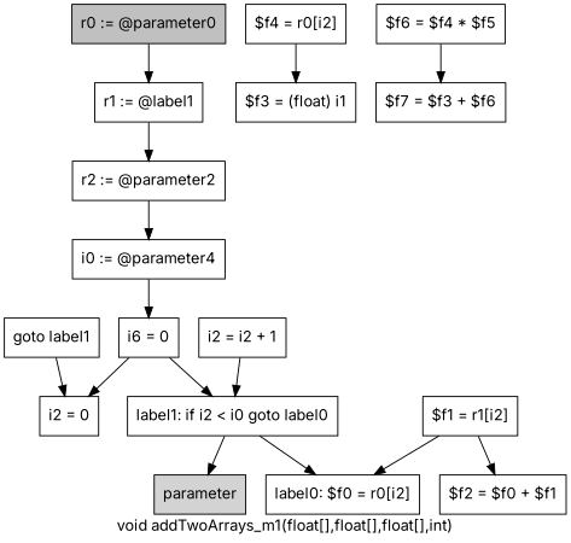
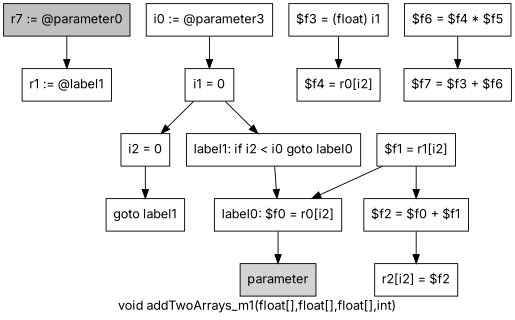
  digraph {
    fontname=Inter
    label="void addTwoArrays_m1(float[],float[],float[],int)"
    node [fontname=Inter shape=box]
    edge [fontname=Inter]
-   n1 [fillcolor=gray label="r0 := @parameter0" style=filled]
+   n1 [fillcolor=gray label="r7 := @parameter0" style=filled]
    n2 [label="r1 := @label1"]
-   n3 [label="r2 := @parameter2"]
-   n4 [label="i0 := @parameter4"]
-   n5 [label="i6 = 0"]
+   n4 [label="i0 := @parameter3"]
+   n5 [label="i1 = 0"]
    n6 [label="i2 = 0"]
    n7 [label="label1: if i2 < i0 goto label0"]
    n8 [label="goto label1"]
    n9 [label="label0: $f0 = r0[i2]"]
    n10 [fillcolor=lightgray label=parameter style=filled]
    n11 [label="$f1 = r1[i2]"]
    n12 [label="$f2 = $f0 + $f1"]
+   n13 [label="r2[i2] = $f2"]
    n14 [label="$f3 = (float) i1"]
    n15 [label="$f4 = r0[i2]"]
    n16 [label="$f6 = $f4 * $f5"]
    n17 [label="$f7 = $f3 + $f6"]
-   n18 [label="i2 = i2 + 1"]
    n1 -> n2
-   n2 -> n3
-   n3 -> n4
    n4 -> n5
    n5 -> n6
    n5 -> n7
-   n8 -> n6
+   n6 -> n8
    n7 -> n9
-   n7 -> n10
+   n9 -> n10
    n11 -> n9
    n11 -> n12
-   n15 -> n14
+   n12 -> n13
+   n14 -> n15
    n16 -> n17
-   n18 -> n7
  }
